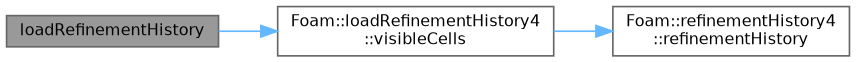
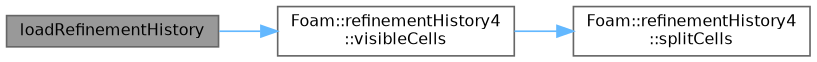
  digraph {
    rankdir=LR
    node [color=grey40 fillcolor=white fontname=Helvetica fontsize=10 shape=box style=filled]
    edge [color=steelblue1 fontname=Helvetica fontsize=10 labelfontname=Helvetica labelfontsize=10 style=solid]
    n1 [color=gray40 fillcolor=grey60 fontcolor=black height=0.2 label=loadRefinementHistory width=0.4]
-   n2 [height=0.2 label="Foam::loadRefinementHistory4\l::visibleCells" width=0.4]
-   n3 [height=0.2 label="Foam::refinementHistory4\l::refinementHistory" width=0.4]
+   n2 [height=0.2 label="Foam::refinementHistory4\l::visibleCells" width=0.4]
+   n3 [height=0.2 label="Foam::refinementHistory4\l::splitCells" width=0.4]
    n1 -> n2
    n2 -> n3
  }
